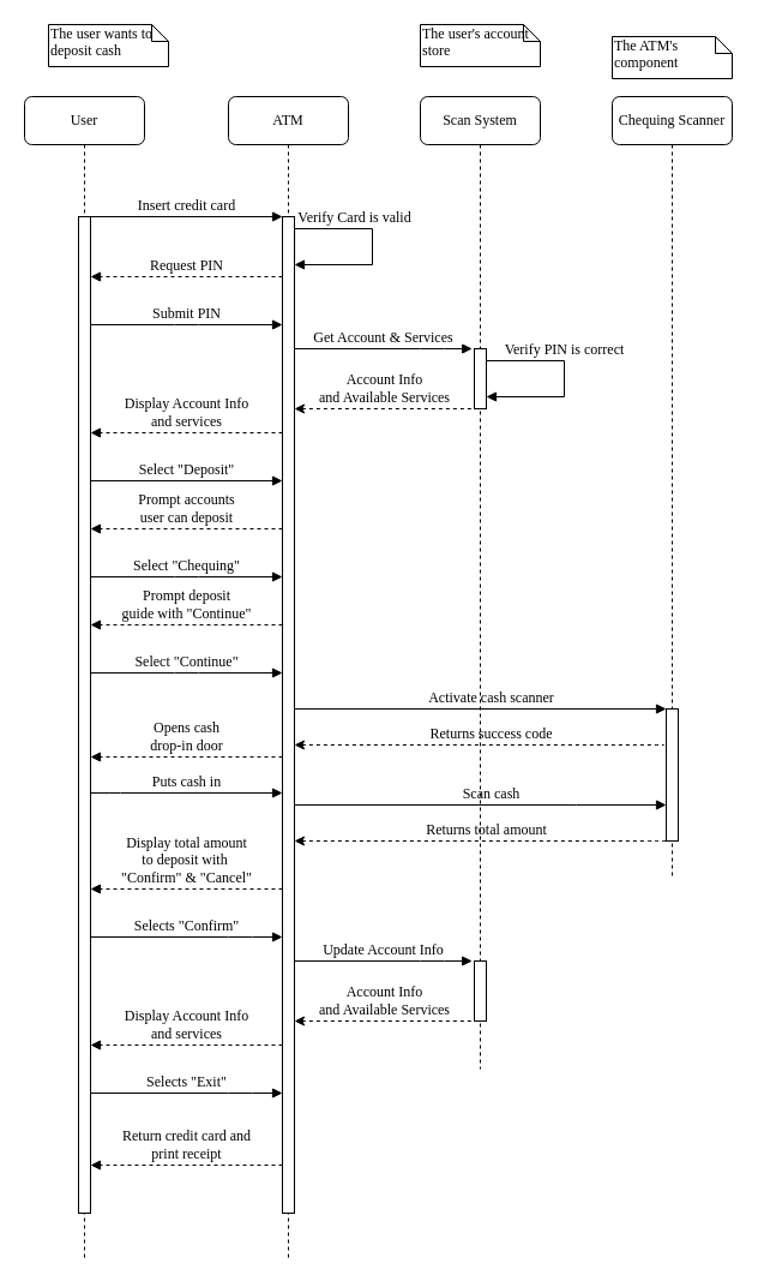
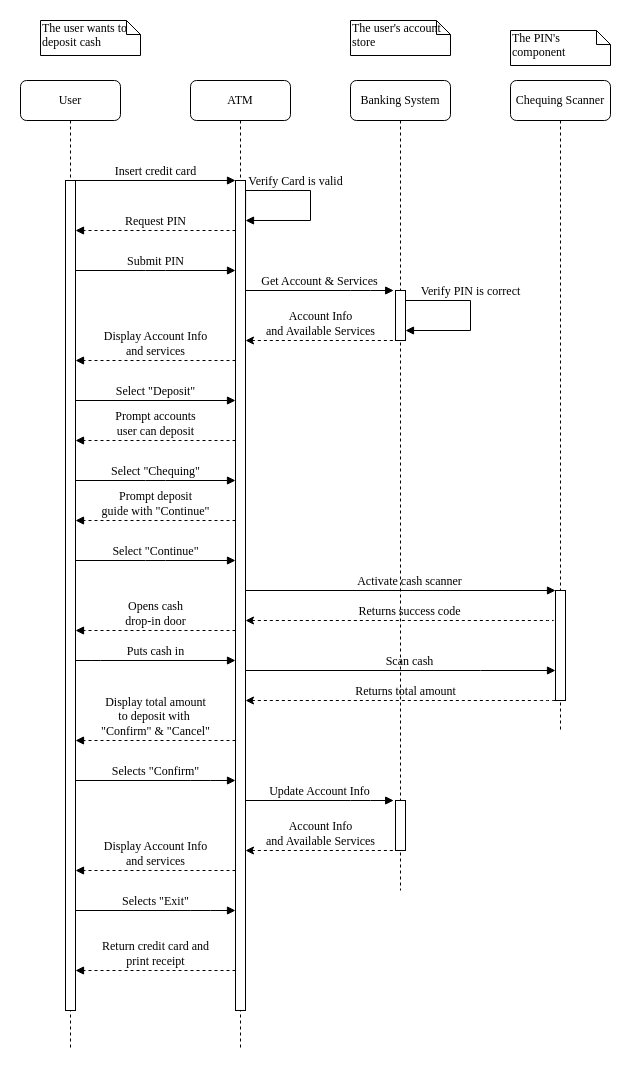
  <mxCell id="0" />
  <mxCell id="1" parent="0" />
- <mxCell id="2" value="Scan System" style="shape=umlLifeline;perimeter=lifelinePerimeter;whiteSpace=wrap;html=1;container=1;collapsible=0;recursiveResize=0;outlineConnect=0;rounded=1;shadow=0;comic=0;labelBackgroundColor=none;strokeWidth=1;fontFamily=Verdana;fontSize=12;align=center;" parent="1" vertex="1"><mxGeometry x="350" y="80" width="100" height="810" as="geometry" /></mxCell>
+ <mxCell id="2" value="Banking System" style="shape=umlLifeline;perimeter=lifelinePerimeter;whiteSpace=wrap;html=1;container=1;collapsible=0;recursiveResize=0;outlineConnect=0;rounded=1;shadow=0;comic=0;labelBackgroundColor=none;strokeWidth=1;fontFamily=Verdana;fontSize=12;align=center;" parent="1" vertex="1"><mxGeometry x="350" y="80" width="100" height="810" as="geometry" /></mxCell>
  <mxCell id="3" value="" style="html=1;points=[];perimeter=orthogonalPerimeter;rounded=0;shadow=0;comic=0;labelBackgroundColor=none;strokeWidth=1;fontFamily=Verdana;fontSize=12;align=center;" parent="2" vertex="1"><mxGeometry x="45" y="210" width="10" height="50" as="geometry" /></mxCell>
  <mxCell id="4" value="Verify PIN is correct" style="html=1;verticalAlign=bottom;endArrow=block;labelBackgroundColor=none;fontFamily=Verdana;fontSize=12;edgeStyle=orthogonalEdgeStyle;elbow=vertical;rounded=0;curved=0;" edge="1" parent="2" source="3" target="3"><mxGeometry x="-0.19" relative="1" as="geometry"><mxPoint x="60" y="225" as="sourcePoint" /><mxPoint x="60" y="250" as="targetPoint" /><Array as="points"><mxPoint x="120" y="220" /><mxPoint x="120" y="250" /></Array><mxPoint as="offset" /></mxGeometry></mxCell>
  <mxCell id="5" value="ATM" style="shape=umlLifeline;perimeter=lifelinePerimeter;whiteSpace=wrap;html=1;container=1;collapsible=0;recursiveResize=0;outlineConnect=0;rounded=1;shadow=0;comic=0;labelBackgroundColor=none;strokeWidth=1;fontFamily=Verdana;fontSize=12;align=center;" parent="1" vertex="1"><mxGeometry x="190" y="80" width="100" height="970" as="geometry" /></mxCell>
  <mxCell id="6" value="" style="html=1;points=[];perimeter=orthogonalPerimeter;rounded=0;shadow=0;comic=0;labelBackgroundColor=none;strokeWidth=1;fontFamily=Verdana;fontSize=12;align=center;" parent="5" vertex="1"><mxGeometry x="45" y="100" width="10" height="830" as="geometry" /></mxCell>
  <mxCell id="7" value="Verify Card is valid" style="html=1;verticalAlign=bottom;endArrow=block;labelBackgroundColor=none;fontFamily=Verdana;fontSize=12;edgeStyle=orthogonalEdgeStyle;elbow=vertical;rounded=0;curved=0;exitX=1.006;exitY=0.044;exitDx=0;exitDy=0;exitPerimeter=0;" edge="1" parent="5" source="6" target="6"><mxGeometry x="-0.19" relative="1" as="geometry"><mxPoint x="59" y="108" as="sourcePoint" /><mxPoint x="56" y="130" as="targetPoint" /><Array as="points"><mxPoint x="55" y="110" /><mxPoint x="120" y="110" /><mxPoint x="120" y="140" /></Array><mxPoint as="offset" /></mxGeometry></mxCell>
  <mxCell id="8" value="Request PIN" style="html=1;verticalAlign=bottom;endArrow=block;labelBackgroundColor=none;fontFamily=Verdana;fontSize=12;edgeStyle=elbowEdgeStyle;elbow=vertical;dashed=1;" edge="1" parent="5" target="27"><mxGeometry relative="1" as="geometry"><mxPoint x="45" y="150" as="sourcePoint" /><mxPoint x="-84.5" y="150" as="targetPoint" /><Array as="points"><mxPoint x="-14.5" y="150" /></Array></mxGeometry></mxCell>
  <mxCell id="9" value="Submit PIN" style="html=1;verticalAlign=bottom;endArrow=block;entryX=0;entryY=0;labelBackgroundColor=none;fontFamily=Verdana;fontSize=12;edgeStyle=elbowEdgeStyle;elbow=vertical;" edge="1" parent="5" source="27"><mxGeometry relative="1" as="geometry"><mxPoint x="-85" y="190" as="sourcePoint" /><mxPoint x="45" y="190" as="targetPoint" /></mxGeometry></mxCell>
  <mxCell id="10" value="&lt;div&gt;Display Account Info&lt;/div&gt;&lt;div&gt;and services&lt;/div&gt;" style="html=1;verticalAlign=bottom;endArrow=block;labelBackgroundColor=none;fontFamily=Verdana;fontSize=12;edgeStyle=elbowEdgeStyle;elbow=vertical;dashed=1;" edge="1" parent="5" target="27"><mxGeometry relative="1" as="geometry"><mxPoint x="45" y="280" as="sourcePoint" /><mxPoint x="-84.5" y="280" as="targetPoint" /><Array as="points"><mxPoint x="-14.5" y="280" /></Array></mxGeometry></mxCell>
  <mxCell id="11" value="Select &quot;Deposit&quot;" style="html=1;verticalAlign=bottom;endArrow=block;entryX=0;entryY=0;labelBackgroundColor=none;fontFamily=Verdana;fontSize=12;edgeStyle=elbowEdgeStyle;elbow=vertical;" edge="1" parent="5" source="27"><mxGeometry relative="1" as="geometry"><mxPoint x="-85" y="320.2" as="sourcePoint" /><mxPoint x="45" y="320.2" as="targetPoint" /></mxGeometry></mxCell>
  <mxCell id="12" value="&lt;div&gt;Prompt accounts&lt;/div&gt;&lt;div&gt;user can deposit&lt;br&gt;&lt;/div&gt;" style="html=1;verticalAlign=bottom;endArrow=block;labelBackgroundColor=none;fontFamily=Verdana;fontSize=12;edgeStyle=elbowEdgeStyle;elbow=vertical;dashed=1;" edge="1" parent="5" target="27"><mxGeometry relative="1" as="geometry"><mxPoint x="45" y="360" as="sourcePoint" /><mxPoint x="-84.5" y="360" as="targetPoint" /><Array as="points"><mxPoint x="-14.5" y="360" /></Array></mxGeometry></mxCell>
  <mxCell id="13" value="Select &quot;Chequing&quot;" style="html=1;verticalAlign=bottom;endArrow=block;entryX=0;entryY=0;labelBackgroundColor=none;fontFamily=Verdana;fontSize=12;edgeStyle=elbowEdgeStyle;elbow=vertical;" edge="1" parent="5" source="27"><mxGeometry relative="1" as="geometry"><mxPoint x="-85" y="400" as="sourcePoint" /><mxPoint x="45" y="400" as="targetPoint" /></mxGeometry></mxCell>
  <mxCell id="14" value="&lt;div&gt;Prompt deposit&lt;/div&gt;&lt;div&gt;guide with &quot;Continue&quot;&lt;br&gt;&lt;/div&gt;" style="html=1;verticalAlign=bottom;endArrow=block;labelBackgroundColor=none;fontFamily=Verdana;fontSize=12;edgeStyle=elbowEdgeStyle;elbow=vertical;dashed=1;" edge="1" parent="5" target="27"><mxGeometry relative="1" as="geometry"><mxPoint x="45" y="440" as="sourcePoint" /><mxPoint x="-110" y="440" as="targetPoint" /><Array as="points"><mxPoint x="-14.5" y="440" /></Array></mxGeometry></mxCell>
  <mxCell id="15" value="Select &quot;Continue&quot;" style="html=1;verticalAlign=bottom;endArrow=block;entryX=0;entryY=0;labelBackgroundColor=none;fontFamily=Verdana;fontSize=12;edgeStyle=elbowEdgeStyle;elbow=vertical;" edge="1" parent="5" source="27"><mxGeometry relative="1" as="geometry"><mxPoint x="-85" y="480" as="sourcePoint" /><mxPoint x="45" y="480" as="targetPoint" /></mxGeometry></mxCell>
  <mxCell id="16" value="Activate cash scanner" style="html=1;verticalAlign=bottom;endArrow=block;labelBackgroundColor=none;fontFamily=Verdana;fontSize=12;edgeStyle=orthogonalEdgeStyle;elbow=vertical;rounded=0;curved=0;" edge="1" parent="5" target="34"><mxGeometry x="0.057" relative="1" as="geometry"><mxPoint x="55" y="510" as="sourcePoint" /><mxPoint x="450" y="490" as="targetPoint" /><Array as="points"><mxPoint x="55" y="510" /></Array><mxPoint as="offset" /></mxGeometry></mxCell>
  <mxCell id="17" value="&lt;div&gt;Opens cash&lt;/div&gt;&lt;div&gt;drop-in door&lt;/div&gt;" style="html=1;verticalAlign=bottom;endArrow=block;labelBackgroundColor=none;fontFamily=Verdana;fontSize=12;edgeStyle=elbowEdgeStyle;elbow=vertical;dashed=1;" edge="1" parent="5" target="27"><mxGeometry x="-0.001" relative="1" as="geometry"><mxPoint x="45" y="550" as="sourcePoint" /><mxPoint x="-84.5" y="550" as="targetPoint" /><Array as="points"><mxPoint x="-14.5" y="550" /></Array><mxPoint as="offset" /></mxGeometry></mxCell>
  <mxCell id="18" value="&lt;div&gt;Display total amount&lt;/div&gt;&lt;div&gt;to deposit with&amp;nbsp;&lt;/div&gt;&lt;div&gt;&quot;Confirm&quot; &amp;amp; &quot;Cancel&quot;&lt;br&gt;&lt;/div&gt;" style="html=1;verticalAlign=bottom;endArrow=block;labelBackgroundColor=none;fontFamily=Verdana;fontSize=12;edgeStyle=elbowEdgeStyle;elbow=vertical;dashed=1;" edge="1" parent="5" target="27"><mxGeometry x="-0.001" relative="1" as="geometry"><mxPoint x="45" y="660" as="sourcePoint" /><mxPoint x="-84.5" y="660" as="targetPoint" /><Array as="points"><mxPoint x="-14.5" y="660" /></Array><mxPoint as="offset" /></mxGeometry></mxCell>
  <mxCell id="19" value="Selects &quot;Confirm&quot;" style="html=1;verticalAlign=bottom;endArrow=block;labelBackgroundColor=none;fontFamily=Verdana;fontSize=12;edgeStyle=elbowEdgeStyle;elbow=vertical;" edge="1" parent="5" source="27"><mxGeometry relative="1" as="geometry"><mxPoint x="-85" y="710" as="sourcePoint" /><mxPoint x="45" y="700" as="targetPoint" /><Array as="points"><mxPoint x="10" y="700" /></Array></mxGeometry></mxCell>
  <mxCell id="20" value="Update Account Info" style="html=1;verticalAlign=bottom;endArrow=block;labelBackgroundColor=none;fontFamily=Verdana;fontSize=12;edgeStyle=elbowEdgeStyle;elbow=vertical;entryX=-0.18;entryY=0;entryDx=0;entryDy=0;entryPerimeter=0;" edge="1" parent="5"><mxGeometry relative="1" as="geometry"><mxPoint x="55" y="720" as="sourcePoint" /><mxPoint x="203.2" y="720" as="targetPoint" /><Array as="points"><mxPoint x="170" y="720" /></Array></mxGeometry></mxCell>
  <mxCell id="21" value="&lt;div&gt;Account Info&lt;/div&gt;&lt;div&gt;and Available Services&lt;/div&gt;" style="html=1;verticalAlign=bottom;endArrow=none;labelBackgroundColor=none;fontFamily=Verdana;fontSize=12;edgeStyle=elbowEdgeStyle;elbow=vertical;entryX=-0.012;entryY=0.997;entryDx=0;entryDy=0;entryPerimeter=0;endFill=0;startArrow=classic;startFill=1;dashed=1;" edge="1" parent="5" target="22"><mxGeometry relative="1" as="geometry"><mxPoint x="55" y="770" as="sourcePoint" /><mxPoint x="208.2" y="770" as="targetPoint" /><Array as="points"><mxPoint x="210" y="770" /></Array></mxGeometry></mxCell>
  <mxCell id="22" value="" style="html=1;points=[];perimeter=orthogonalPerimeter;rounded=0;shadow=0;comic=0;labelBackgroundColor=none;strokeWidth=1;fontFamily=Verdana;fontSize=12;align=center;" vertex="1" parent="5"><mxGeometry x="205" y="720" width="10" height="50" as="geometry" /></mxCell>
  <mxCell id="23" value="&lt;div&gt;Display Account Info&lt;/div&gt;&lt;div&gt;and services&lt;/div&gt;" style="html=1;verticalAlign=bottom;endArrow=block;labelBackgroundColor=none;fontFamily=Verdana;fontSize=12;edgeStyle=elbowEdgeStyle;elbow=vertical;dashed=1;" edge="1" parent="5"><mxGeometry relative="1" as="geometry"><mxPoint x="45" y="790" as="sourcePoint" /><mxPoint x="-115" y="790" as="targetPoint" /><Array as="points"><mxPoint x="-14.5" y="790" /></Array></mxGeometry></mxCell>
  <mxCell id="24" value="Selects &quot;Exit&quot;" style="html=1;verticalAlign=bottom;endArrow=block;labelBackgroundColor=none;fontFamily=Verdana;fontSize=12;edgeStyle=elbowEdgeStyle;elbow=vertical;" edge="1" parent="5"><mxGeometry relative="1" as="geometry"><mxPoint x="-115" y="830" as="sourcePoint" /><mxPoint x="45" y="830" as="targetPoint" /><Array as="points"><mxPoint x="10" y="830" /></Array></mxGeometry></mxCell>
  <mxCell id="25" value="&lt;div&gt;Return credit card and&lt;/div&gt;&lt;div&gt;print receipt&lt;br&gt;&lt;/div&gt;" style="html=1;verticalAlign=bottom;endArrow=block;labelBackgroundColor=none;fontFamily=Verdana;fontSize=12;edgeStyle=elbowEdgeStyle;elbow=vertical;dashed=1;" edge="1" parent="5"><mxGeometry relative="1" as="geometry"><mxPoint x="45" y="890" as="sourcePoint" /><mxPoint x="-115" y="890" as="targetPoint" /><Array as="points"><mxPoint x="-14.5" y="890" /></Array></mxGeometry></mxCell>
  <mxCell id="26" value="User" style="shape=umlLifeline;perimeter=lifelinePerimeter;whiteSpace=wrap;html=1;container=1;collapsible=0;recursiveResize=0;outlineConnect=0;rounded=1;shadow=0;comic=0;labelBackgroundColor=none;strokeWidth=1;fontFamily=Verdana;fontSize=12;align=center;" parent="1" vertex="1"><mxGeometry x="20" y="80" width="100" height="970" as="geometry" /></mxCell>
  <mxCell id="27" value="" style="html=1;points=[];perimeter=orthogonalPerimeter;rounded=0;shadow=0;comic=0;labelBackgroundColor=none;strokeWidth=1;fontFamily=Verdana;fontSize=12;align=center;" parent="26" vertex="1"><mxGeometry x="45" y="100" width="10" height="830" as="geometry" /></mxCell>
  <mxCell id="28" value="Insert credit card" style="html=1;verticalAlign=bottom;endArrow=block;entryX=0;entryY=0;labelBackgroundColor=none;fontFamily=Verdana;fontSize=12;edgeStyle=elbowEdgeStyle;elbow=vertical;" parent="1" source="27" target="6" edge="1"><mxGeometry relative="1" as="geometry"><mxPoint x="170" y="190" as="sourcePoint" /></mxGeometry></mxCell>
  <mxCell id="29" value="&lt;div&gt;Get Account &amp;amp; Services&lt;/div&gt;" style="html=1;verticalAlign=bottom;endArrow=block;labelBackgroundColor=none;fontFamily=Verdana;fontSize=12;edgeStyle=elbowEdgeStyle;elbow=vertical;entryX=-0.18;entryY=0;entryDx=0;entryDy=0;entryPerimeter=0;" parent="1" edge="1"><mxGeometry relative="1" as="geometry"><mxPoint x="245" y="290" as="sourcePoint" /><mxPoint x="393.2" y="290" as="targetPoint" /><Array as="points"><mxPoint x="360" y="290" /></Array></mxGeometry></mxCell>
  <mxCell id="30" value="The user wants to deposit cash" style="shape=note;whiteSpace=wrap;html=1;size=14;verticalAlign=top;align=left;spacingTop=-6;rounded=0;shadow=0;comic=0;labelBackgroundColor=none;strokeWidth=1;fontFamily=Verdana;fontSize=12" parent="1" vertex="1"><mxGeometry x="40" y="20" width="100" height="35" as="geometry" /></mxCell>
  <mxCell id="31" value="The user's account store" style="shape=note;whiteSpace=wrap;html=1;size=14;verticalAlign=top;align=left;spacingTop=-6;rounded=0;shadow=0;comic=0;labelBackgroundColor=none;strokeWidth=1;fontFamily=Verdana;fontSize=12" parent="1" vertex="1"><mxGeometry x="350" y="20" width="100" height="35" as="geometry" /></mxCell>
  <mxCell id="32" value="&lt;div&gt;Account Info&lt;/div&gt;&lt;div&gt;and Available Services&lt;/div&gt;" style="html=1;verticalAlign=bottom;endArrow=none;labelBackgroundColor=none;fontFamily=Verdana;fontSize=12;edgeStyle=elbowEdgeStyle;elbow=vertical;entryX=-0.012;entryY=0.997;entryDx=0;entryDy=0;entryPerimeter=0;endFill=0;startArrow=classic;startFill=1;dashed=1;" edge="1" parent="1" source="6" target="3"><mxGeometry relative="1" as="geometry"><mxPoint x="250" y="340" as="sourcePoint" /><mxPoint x="398.2" y="340" as="targetPoint" /><Array as="points"><mxPoint x="400" y="340" /></Array></mxGeometry></mxCell>
  <mxCell id="33" value="Chequing Scanner" style="shape=umlLifeline;perimeter=lifelinePerimeter;whiteSpace=wrap;html=1;container=1;collapsible=0;recursiveResize=0;outlineConnect=0;rounded=1;shadow=0;comic=0;labelBackgroundColor=none;strokeWidth=1;fontFamily=Verdana;fontSize=12;align=center;" vertex="1" parent="1"><mxGeometry x="510" y="80" width="100" height="650" as="geometry" /></mxCell>
  <mxCell id="34" value="" style="html=1;points=[];perimeter=orthogonalPerimeter;rounded=0;shadow=0;comic=0;labelBackgroundColor=none;strokeWidth=1;fontFamily=Verdana;fontSize=12;align=center;" vertex="1" parent="33"><mxGeometry x="45" y="510" width="10" height="110" as="geometry" /></mxCell>
  <mxCell id="35" value="Returns success code" style="html=1;verticalAlign=bottom;endArrow=none;labelBackgroundColor=none;fontFamily=Verdana;fontSize=12;edgeStyle=elbowEdgeStyle;elbow=vertical;entryX=-0.012;entryY=0.997;entryDx=0;entryDy=0;entryPerimeter=0;endFill=0;startArrow=classic;startFill=1;dashed=1;" edge="1" parent="33" source="6"><mxGeometry x="0.042" relative="1" as="geometry"><mxPoint x="-300" y="540" as="sourcePoint" /><mxPoint x="40" y="540" as="targetPoint" /><Array as="points"><mxPoint x="45" y="540" /></Array><mxPoint as="offset" /></mxGeometry></mxCell>
- <mxCell id="36" value="The ATM's component" style="shape=note;whiteSpace=wrap;html=1;size=14;verticalAlign=top;align=left;spacingTop=-6;rounded=0;shadow=0;comic=0;labelBackgroundColor=none;strokeWidth=1;fontFamily=Verdana;fontSize=12" vertex="1" parent="1"><mxGeometry x="510" y="30" width="100" height="35" as="geometry" /></mxCell>
+ <mxCell id="36" value="The PIN's component" style="shape=note;whiteSpace=wrap;html=1;size=14;verticalAlign=top;align=left;spacingTop=-6;rounded=0;shadow=0;comic=0;labelBackgroundColor=none;strokeWidth=1;fontFamily=Verdana;fontSize=12" vertex="1" parent="1"><mxGeometry x="510" y="30" width="100" height="35" as="geometry" /></mxCell>
  <mxCell id="37" value="Puts cash in" style="html=1;verticalAlign=bottom;endArrow=block;labelBackgroundColor=none;fontFamily=Verdana;fontSize=12;edgeStyle=elbowEdgeStyle;elbow=vertical;" edge="1" parent="1" source="27" target="6"><mxGeometry relative="1" as="geometry"><mxPoint x="105" y="660" as="sourcePoint" /><mxPoint x="230" y="660" as="targetPoint" /><Array as="points"><mxPoint x="90" y="660" /></Array></mxGeometry></mxCell>
  <mxCell id="38" value="Scan cash" style="html=1;verticalAlign=bottom;endArrow=block;labelBackgroundColor=none;fontFamily=Verdana;fontSize=12;edgeStyle=elbowEdgeStyle;elbow=vertical;rounded=0;curved=0;" edge="1" parent="1" target="34"><mxGeometry x="0.057" relative="1" as="geometry"><mxPoint x="245" y="670" as="sourcePoint" /><mxPoint x="380" y="670" as="targetPoint" /><Array as="points"><mxPoint x="480" y="670" /></Array><mxPoint as="offset" /></mxGeometry></mxCell>
  <mxCell id="39" value="Returns total amount" style="html=1;verticalAlign=bottom;endArrow=none;labelBackgroundColor=none;fontFamily=Verdana;fontSize=12;edgeStyle=elbowEdgeStyle;elbow=vertical;endFill=0;startArrow=classic;startFill=1;dashed=1;" edge="1" parent="1" source="6"><mxGeometry x="0.014" relative="1" as="geometry"><mxPoint x="250" y="700" as="sourcePoint" /><mxPoint x="560" y="700" as="targetPoint" /><Array as="points"><mxPoint x="550" y="700" /></Array><mxPoint as="offset" /></mxGeometry></mxCell>
